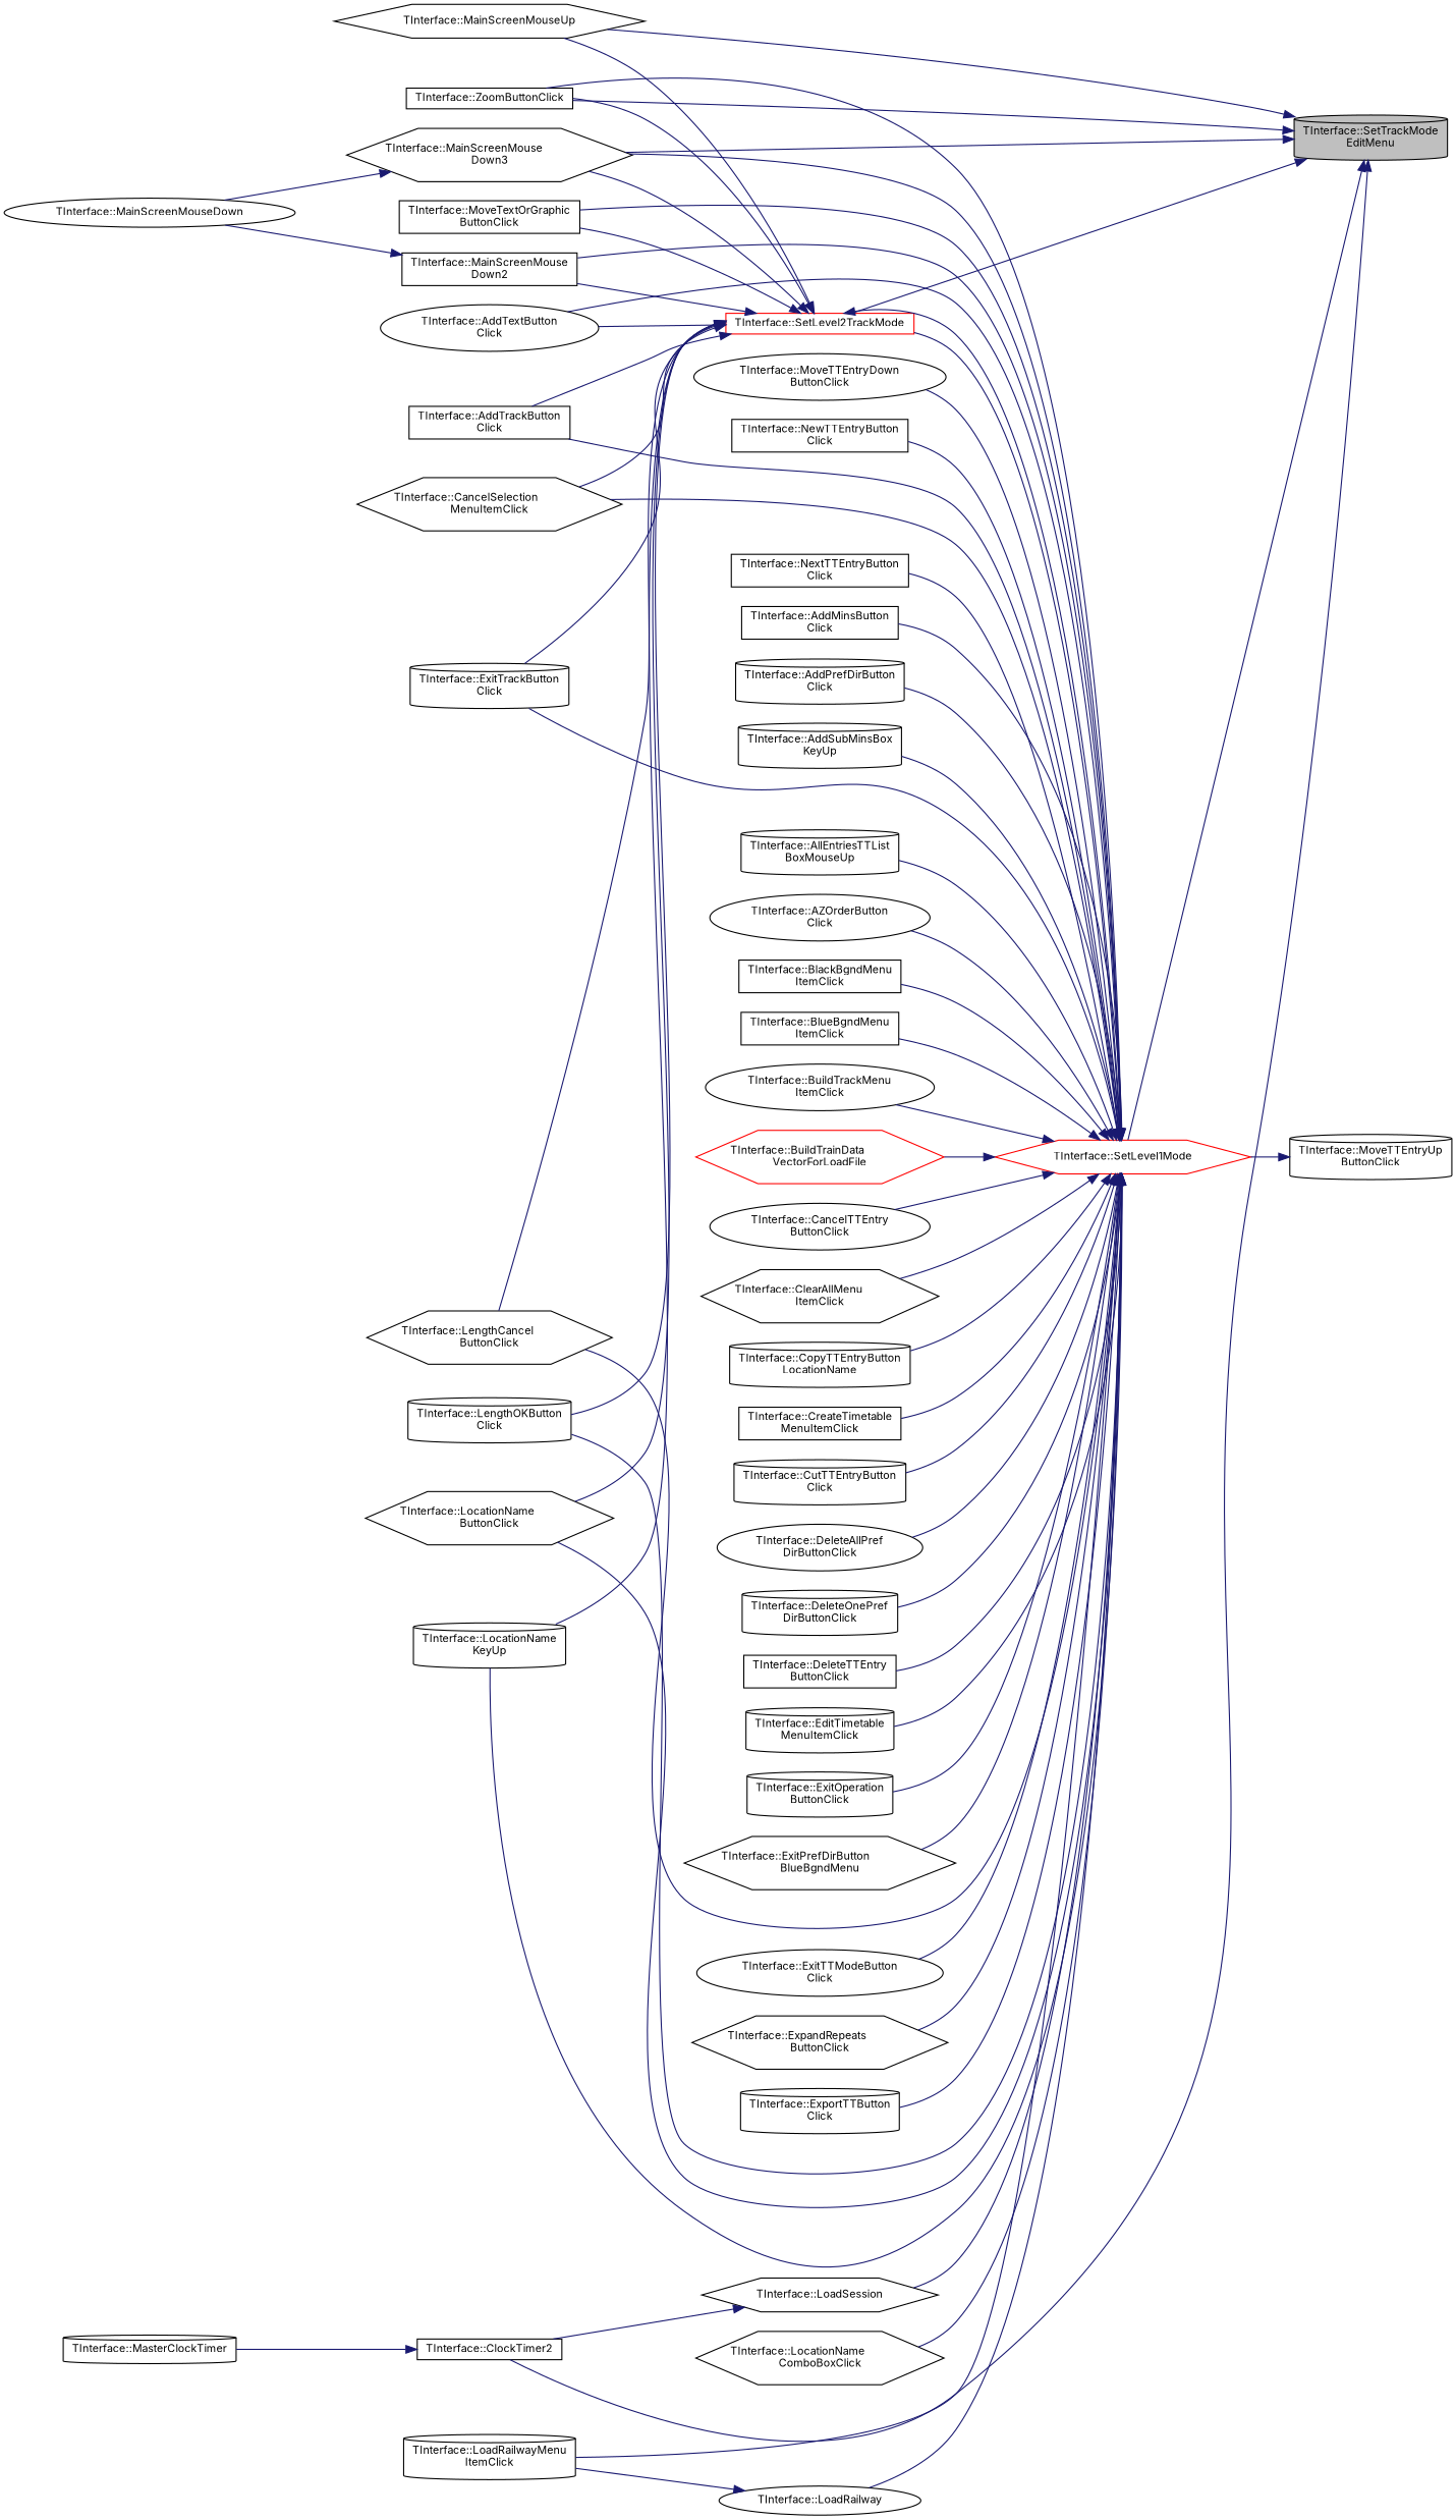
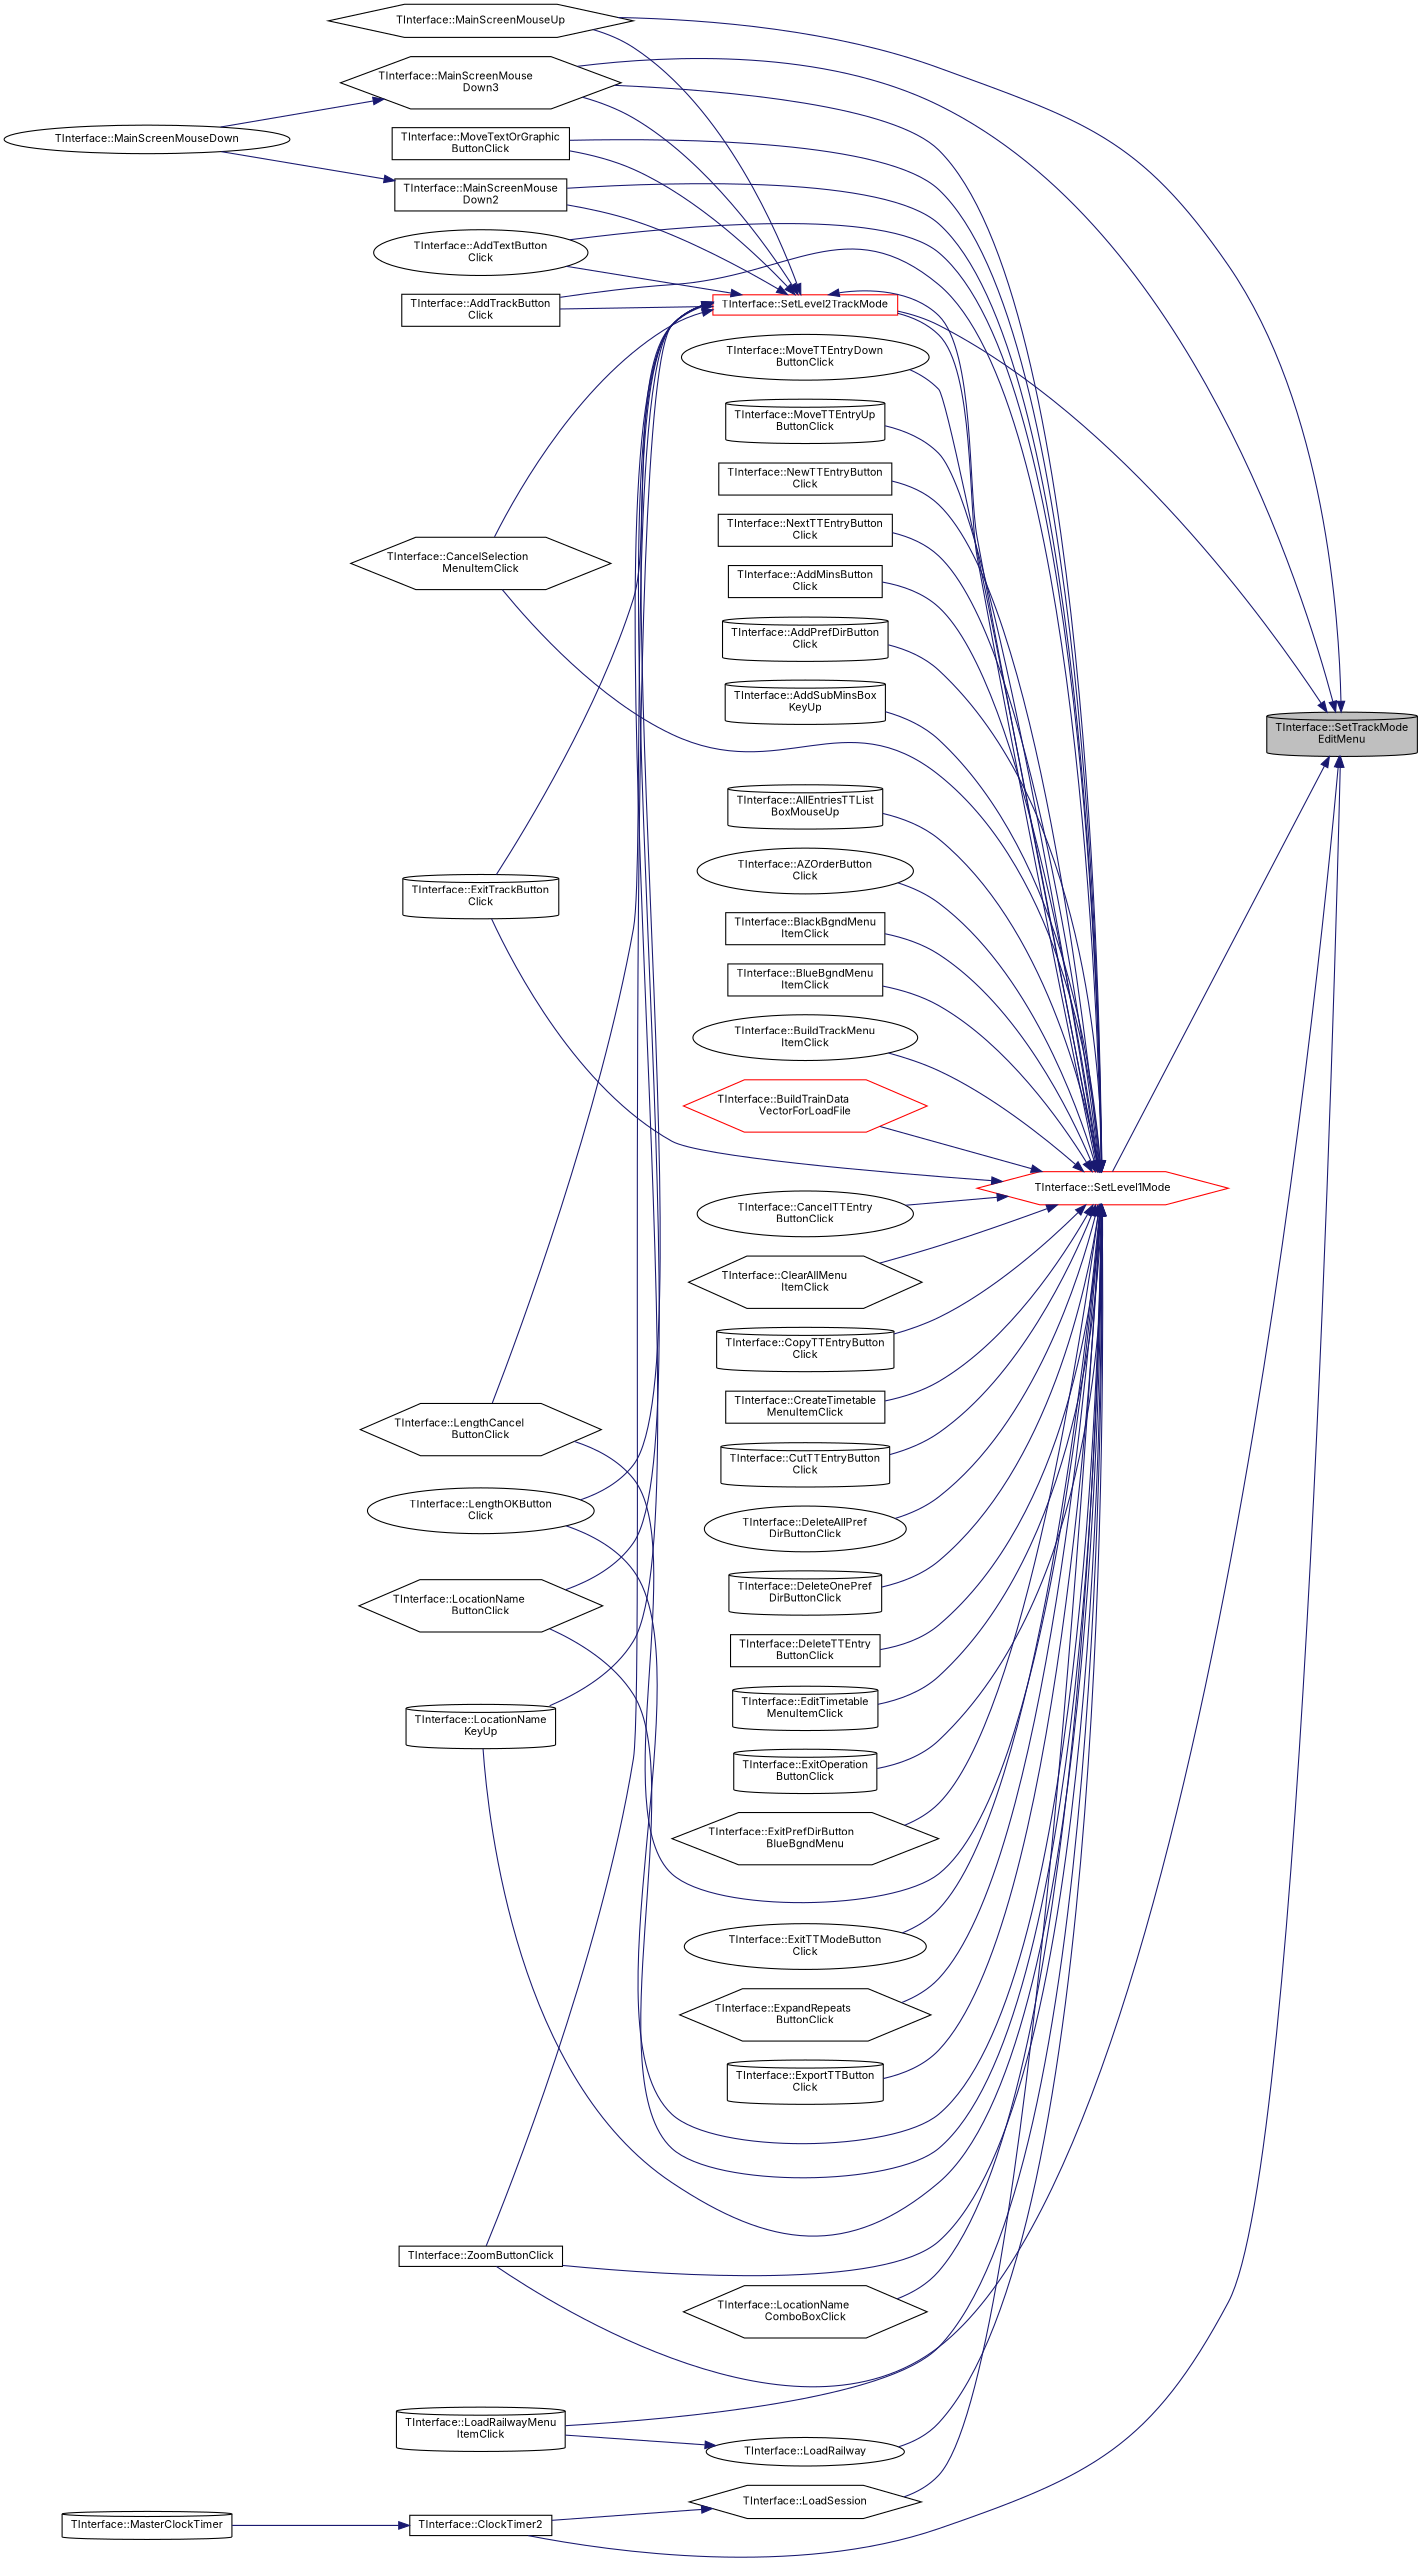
  digraph {
    fontname=Inter
    rankdir=RL
    node [color=black fillcolor=white fontname=Inter fontsize=10 shape=cylinder style=filled]
    edge [color=midnightblue dir=back fontname=Inter fontsize=10 labelfontname=Helvetica labelfontsize=10 style=solid]
    n1 [fillcolor=grey75 fontcolor=black height=0.2 label="TInterface::SetTrackMode\lEditMenu" width=0.4]
    n2 [height=0.2 label="TInterface::ClockTimer2" shape=box width=0.4]
    n3 [height=0.2 label="TInterface::MainScreenMouse\lDown3" shape=hexagon width=0.4]
    n4 [height=0.2 label="TInterface::MainScreenMouseUp" shape=hexagon width=0.4]
    n5 [color=red height=0.2 label="TInterface::SetLevel1Mode" shape=hexagon width=0.4]
    n6 [color=red height=0.2 label="TInterface::SetLevel2TrackMode" shape=box width=0.4]
    n7 [height=0.2 label="TInterface::ZoomButtonClick" shape=box width=0.4]
    n8 [height=0.2 label="TInterface::MasterClockTimer" width=0.4]
    n9 [height=0.2 label="TInterface::MainScreenMouseDown" shape=ellipse width=0.4]
    n10 [height=0.2 label="TInterface::AddMinsButton\lClick" shape=box width=0.4]
    n11 [height=0.2 label="TInterface::AddPrefDirButton\lClick" width=0.4]
    n12 [height=0.2 label="TInterface::AddSubMinsBox\lKeyUp" width=0.4]
    n13 [height=0.2 label="TInterface::AddTextButton\lClick" shape=ellipse width=0.4]
    n14 [height=0.2 label="TInterface::AddTrackButton\lClick" shape=box width=0.4]
    n15 [height=0.2 label="TInterface::AllEntriesTTList\lBoxMouseUp" width=0.4]
    n16 [height=0.2 label="TInterface::AZOrderButton\lClick" shape=ellipse width=0.4]
    n17 [height=0.2 label="TInterface::BlackBgndMenu\lItemClick" shape=box width=0.4]
    n18 [height=0.2 label="TInterface::BlueBgndMenu\lItemClick" shape=box width=0.4]
    n19 [height=0.2 label="TInterface::BuildTrackMenu\lItemClick" shape=ellipse width=0.4]
    n20 [color=red height=0.2 label="TInterface::BuildTrainData\lVectorForLoadFile" shape=hexagon width=0.4]
    n21 [height=0.2 label="TInterface::CancelSelection\lMenuItemClick" shape=hexagon width=0.4]
    n22 [height=0.2 label="TInterface::CancelTTEntry\lButtonClick" shape=ellipse width=0.4]
    n23 [height=0.2 label="TInterface::ClearAllMenu\lItemClick" shape=hexagon width=0.4]
-   n24 [height=0.2 label="TInterface::CopyTTEntryButton\lLocationName" width=0.4]
+   n24 [height=0.2 label="TInterface::CopyTTEntryButton\lClick" width=0.4]
    n25 [height=0.2 label="TInterface::CreateTimetable\lMenuItemClick" shape=box width=0.4]
    n26 [height=0.2 label="TInterface::CutTTEntryButton\lClick" width=0.4]
    n27 [height=0.2 label="TInterface::DeleteAllPref\lDirButtonClick" shape=ellipse width=0.4]
    n28 [height=0.2 label="TInterface::DeleteOnePref\lDirButtonClick" width=0.4]
    n29 [height=0.2 label="TInterface::DeleteTTEntry\lButtonClick" shape=box width=0.4]
    n30 [height=0.2 label="TInterface::EditTimetable\lMenuItemClick" width=0.4]
    n31 [height=0.2 label="TInterface::ExitOperation\lButtonClick" width=0.4]
    n32 [height=0.2 label="TInterface::ExitPrefDirButton\lBlueBgndMenu" shape=hexagon width=0.4]
    n33 [height=0.2 label="TInterface::ExitTrackButton\lClick" width=0.4]
    n34 [height=0.2 label="TInterface::ExitTTModeButton\lClick" shape=ellipse width=0.4]
    n35 [height=0.2 label="TInterface::ExpandRepeats\lButtonClick" shape=hexagon width=0.4]
    n36 [height=0.2 label="TInterface::ExportTTButton\lClick" width=0.4]
    n37 [height=0.2 label="TInterface::LengthCancel\lButtonClick" shape=hexagon width=0.4]
-   n38 [height=0.2 label="TInterface::LengthOKButton\lClick" width=0.4]
+   n38 [height=0.2 label="TInterface::LengthOKButton\lClick" shape=ellipse width=0.4]
    n39 [height=0.2 label="TInterface::LoadRailway" shape=ellipse width=0.4]
    n40 [height=0.2 label="TInterface::LoadRailwayMenu\lItemClick" width=0.4]
    n41 [height=0.2 label="TInterface::LoadSession" shape=hexagon width=0.4]
    n42 [height=0.2 label="TInterface::LocationName\lButtonClick" shape=hexagon width=0.4]
    n43 [height=0.2 label="TInterface::LocationName\lComboBoxClick" shape=hexagon width=0.4]
    n44 [height=0.2 label="TInterface::LocationName\lKeyUp" width=0.4]
    n45 [height=0.2 label="TInterface::MainScreenMouse\lDown2" shape=box width=0.4]
    n46 [height=0.2 label="TInterface::MoveTextOrGraphic\lButtonClick" shape=box width=0.4]
    n47 [height=0.2 label="TInterface::MoveTTEntryDown\lButtonClick" shape=ellipse width=0.4]
    n48 [height=0.2 label="TInterface::MoveTTEntryUp\lButtonClick" width=0.4]
    n49 [height=0.2 label="TInterface::NewTTEntryButton\lClick" shape=box width=0.4]
    n50 [height=0.2 label="TInterface::NextTTEntryButton\lClick" shape=box width=0.4]
    n1 -> n2
    n1 -> n3
    n1 -> n4
    n1 -> n5
    n1 -> n6
    n1 -> n7
    n2 -> n8
    n3 -> n9
    n5 -> n3
    n5 -> n6
    n5 -> n7
    n5 -> n10
    n5 -> n11
    n5 -> n12
    n5 -> n13
    n5 -> n14
    n5 -> n15
    n5 -> n16
    n5 -> n17
    n5 -> n18
    n5 -> n19
    n5 -> n20
    n5 -> n21
    n5 -> n22
    n5 -> n23
    n5 -> n24
    n5 -> n25
    n5 -> n26
    n5 -> n27
    n5 -> n28
    n5 -> n29
    n5 -> n30
    n5 -> n31
    n5 -> n32
    n5 -> n33
    n5 -> n34
    n5 -> n35
    n5 -> n36
    n5 -> n37
    n5 -> n38
    n5 -> n39
    n5 -> n40
    n5 -> n41
    n5 -> n42
    n5 -> n43
    n5 -> n44
    n5 -> n45
    n5 -> n46
    n5 -> n47
-   n48 -> n5
+   n5 -> n48
    n5 -> n49
    n5 -> n50
    n6 -> n3
    n6 -> n4
    n6 -> n5
    n6 -> n7
    n6 -> n13
    n6 -> n14
    n6 -> n21
    n6 -> n33
    n6 -> n37
    n6 -> n38
    n6 -> n42
    n6 -> n44
    n6 -> n45
    n6 -> n46
    n39 -> n40
    n41 -> n2
    n45 -> n9
  }
